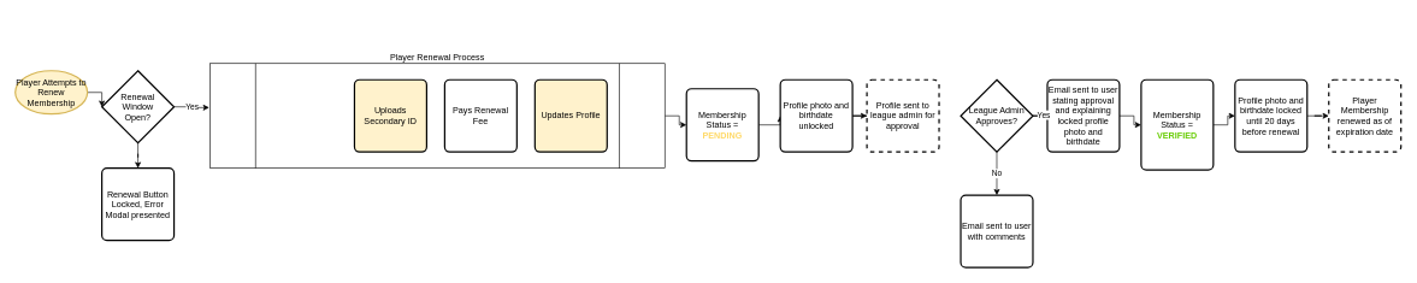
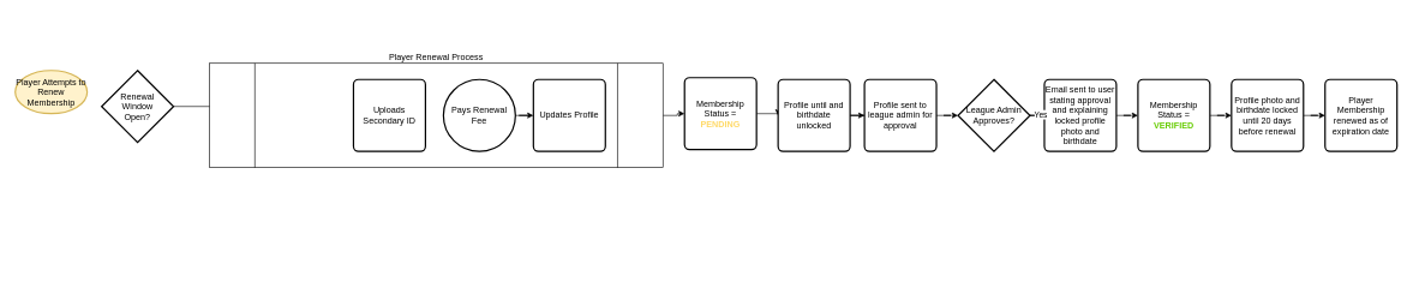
  <mxCell id="0" />
  <mxCell id="1" parent="0" />
  <mxCell id="2" style="edgeStyle=orthogonalEdgeStyle;rounded=0;orthogonalLoop=1;jettySize=auto;html=1;" edge="1" parent="1"><mxGeometry relative="1" as="geometry"><mxPoint x="850" y="20" as="sourcePoint" /></mxGeometry></mxCell>
  <mxCell id="3" value="No" style="edgeStyle=orthogonalEdgeStyle;rounded=0;orthogonalLoop=1;jettySize=auto;html=1;entryX=0.5;entryY=0;entryDx=0;entryDy=0;entryPerimeter=0;" edge="1" parent="1"><mxGeometry relative="1" as="geometry"><mxPoint x="1000" y="70" as="sourcePoint" /></mxGeometry></mxCell>
  <mxCell id="4" style="edgeStyle=orthogonalEdgeStyle;rounded=0;orthogonalLoop=1;jettySize=auto;html=1;entryX=0;entryY=0.5;entryDx=0;entryDy=0;entryPerimeter=0;" edge="1" parent="1"><mxGeometry relative="1" as="geometry"><mxPoint x="1050" y="20" as="sourcePoint" /></mxGeometry></mxCell>
  <mxCell id="5" value="Yes" style="edgeLabel;html=1;align=center;verticalAlign=middle;resizable=0;points=[];" vertex="1" connectable="0" parent="4"><mxGeometry x="-0.243" y="-1" relative="1" as="geometry"><mxPoint as="offset" /></mxGeometry></mxCell>
  <mxCell id="6" style="edgeStyle=orthogonalEdgeStyle;rounded=0;orthogonalLoop=1;jettySize=auto;html=1;entryX=0;entryY=0.5;entryDx=0;entryDy=0;" edge="1" parent="1"><mxGeometry relative="1" as="geometry"><mxPoint x="1246.67" y="20" as="sourcePoint" /></mxGeometry></mxCell>
  <mxCell id="7" style="edgeStyle=orthogonalEdgeStyle;rounded=0;orthogonalLoop=1;jettySize=auto;html=1;entryX=0;entryY=0.5;entryDx=0;entryDy=0;" edge="1" parent="1" source="8" target="21"><mxGeometry relative="1" as="geometry" /></mxCell>
  <mxCell id="8" value="Email sent to user stating approval and explaining locked profile photo and birthdate" style="rounded=1;whiteSpace=wrap;html=1;absoluteArcSize=1;arcSize=14;strokeWidth=2;" vertex="1" parent="1"><mxGeometry x="1450" y="110" width="100" height="100" as="geometry" /></mxCell>
- <mxCell id="9" style="edgeStyle=orthogonalEdgeStyle;rounded=0;orthogonalLoop=1;jettySize=auto;html=1;entryX=0;entryY=0.5;entryDx=0;entryDy=0;entryPerimeter=0;" edge="1" parent="1" source="10" target="28"><mxGeometry relative="1" as="geometry" /></mxCell>
  <mxCell id="10" value="Player Attempts to Renew Membership" style="strokeWidth=2;html=1;shape=mxgraph.flowchart.start_2;whiteSpace=wrap;fillColor=#fff2cc;strokeColor=#d6b656;" vertex="1" parent="1"><mxGeometry x="20" y="97.5" width="100" height="60" as="geometry" /></mxCell>
  <mxCell id="11" style="edgeStyle=orthogonalEdgeStyle;rounded=0;orthogonalLoop=1;jettySize=auto;html=1;entryX=0;entryY=0.5;entryDx=0;entryDy=0;exitX=1;exitY=0.5;exitDx=0;exitDy=0;" edge="1" parent="1" source="12" target="25"><mxGeometry relative="1" as="geometry"><mxPoint x="1060" y="160" as="sourcePoint" /></mxGeometry></mxCell>
- <mxCell id="12" value="Membership&lt;br&gt;Status = &lt;b&gt;&lt;font color=&quot;#ffd966&quot;&gt;PENDING&lt;/font&gt;&lt;/b&gt;" style="rounded=1;whiteSpace=wrap;html=1;absoluteArcSize=1;arcSize=14;strokeWidth=2;" vertex="1" parent="1"><mxGeometry x="950" y="122.5" width="100" height="100" as="geometry" /></mxCell>
- <mxCell id="14" value="Profile sent to league admin for approval" style="rounded=1;whiteSpace=wrap;html=1;absoluteArcSize=1;arcSize=14;strokeWidth=2;dashed=1;" vertex="1" parent="1"><mxGeometry x="1200" y="110" width="100" height="100" as="geometry" /></mxCell>
+ <mxCell id="12" value="Membership&lt;br&gt;Status = &lt;b&gt;&lt;font color=&quot;#ffd966&quot;&gt;PENDING&lt;/font&gt;&lt;/b&gt;" style="rounded=1;whiteSpace=wrap;html=1;absoluteArcSize=1;arcSize=14;strokeWidth=2;" vertex="1" parent="1"><mxGeometry x="950" y="107.5" width="100" height="100" as="geometry" /></mxCell>
+ <mxCell id="13" style="edgeStyle=orthogonalEdgeStyle;rounded=0;orthogonalLoop=1;jettySize=auto;html=1;entryX=0;entryY=0.5;entryDx=0;entryDy=0;entryPerimeter=0;" edge="1" parent="1" source="14" target="18"><mxGeometry relative="1" as="geometry" /></mxCell>
+ <mxCell id="14" value="Profile sent to league admin for approval" style="rounded=1;whiteSpace=wrap;html=1;absoluteArcSize=1;arcSize=14;strokeWidth=2;" vertex="1" parent="1"><mxGeometry x="1200" y="110" width="100" height="100" as="geometry" /></mxCell>
  <mxCell id="15" style="edgeStyle=orthogonalEdgeStyle;rounded=0;orthogonalLoop=1;jettySize=auto;html=1;" edge="1" parent="1" source="18" target="8"><mxGeometry relative="1" as="geometry" /></mxCell>
  <mxCell id="16" value="Yes" style="edgeLabel;html=1;align=center;verticalAlign=middle;resizable=0;points=[];" vertex="1" connectable="0" parent="15"><mxGeometry x="-0.533" y="2" relative="1" as="geometry"><mxPoint as="offset" /></mxGeometry></mxCell>
- <mxCell id="17" value="No" style="edgeStyle=orthogonalEdgeStyle;rounded=0;orthogonalLoop=1;jettySize=auto;html=1;entryX=0.5;entryY=0;entryDx=0;entryDy=0;" edge="1" parent="1" source="18" target="19"><mxGeometry relative="1" as="geometry" /></mxCell>
  <mxCell id="18" value="League Admin Approves?" style="strokeWidth=2;html=1;shape=mxgraph.flowchart.decision;whiteSpace=wrap;" vertex="1" parent="1"><mxGeometry x="1330" y="110" width="100" height="100" as="geometry" /></mxCell>
- <mxCell id="19" value="Email sent to user with comments" style="rounded=1;whiteSpace=wrap;html=1;absoluteArcSize=1;arcSize=14;strokeWidth=2;" vertex="1" parent="1"><mxGeometry x="1330" y="270" width="100" height="100" as="geometry" /></mxCell>
  <mxCell id="20" style="edgeStyle=orthogonalEdgeStyle;rounded=0;orthogonalLoop=1;jettySize=auto;html=1;entryX=0;entryY=0.5;entryDx=0;entryDy=0;" edge="1" parent="1" source="21" target="23"><mxGeometry relative="1" as="geometry" /></mxCell>
- <mxCell id="21" value="Membership&lt;br&gt;Status = &lt;b&gt;&lt;font color=&quot;#66cc00&quot;&gt;VERIFIED&lt;/font&gt;&lt;/b&gt;" style="rounded=1;whiteSpace=wrap;html=1;absoluteArcSize=1;arcSize=14;strokeWidth=2;" vertex="1" parent="1"><mxGeometry x="1580" y="110" width="100" height="125" as="geometry" /></mxCell>
+ <mxCell id="21" value="Membership&lt;br&gt;Status = &lt;b&gt;&lt;font color=&quot;#66cc00&quot;&gt;VERIFIED&lt;/font&gt;&lt;/b&gt;" style="rounded=1;whiteSpace=wrap;html=1;absoluteArcSize=1;arcSize=14;strokeWidth=2;" vertex="1" parent="1"><mxGeometry x="1580" y="110" width="100" height="100" as="geometry" /></mxCell>
  <mxCell id="22" style="edgeStyle=orthogonalEdgeStyle;rounded=0;orthogonalLoop=1;jettySize=auto;html=1;entryX=0;entryY=0.5;entryDx=0;entryDy=0;" edge="1" parent="1" source="23" target="36"><mxGeometry relative="1" as="geometry" /></mxCell>
  <mxCell id="23" value="Profile photo and birthdate locked until 20 days before renewal" style="rounded=1;whiteSpace=wrap;html=1;absoluteArcSize=1;arcSize=14;strokeWidth=2;" vertex="1" parent="1"><mxGeometry x="1710" y="110" width="100" height="100" as="geometry" /></mxCell>
  <mxCell id="24" style="edgeStyle=orthogonalEdgeStyle;rounded=0;orthogonalLoop=1;jettySize=auto;html=1;entryX=0;entryY=0.5;entryDx=0;entryDy=0;" edge="1" parent="1" source="25" target="14"><mxGeometry relative="1" as="geometry" /></mxCell>
- <mxCell id="25" value="Profile photo and birthdate unlocked" style="rounded=1;whiteSpace=wrap;html=1;absoluteArcSize=1;arcSize=14;strokeWidth=2;" vertex="1" parent="1"><mxGeometry x="1080" y="110" width="100" height="100" as="geometry" /></mxCell>
- <mxCell id="26" value="Yes" style="edgeStyle=orthogonalEdgeStyle;rounded=0;orthogonalLoop=1;jettySize=auto;html=1;entryX=-0.002;entryY=0.421;entryDx=0;entryDy=0;entryPerimeter=0;" edge="1" parent="1" source="28" target="30"><mxGeometry relative="1" as="geometry"><mxPoint x="270" y="147.5" as="targetPoint" /></mxGeometry></mxCell>
- <mxCell id="27" style="edgeStyle=orthogonalEdgeStyle;rounded=0;orthogonalLoop=1;jettySize=auto;html=1;entryX=0.5;entryY=0;entryDx=0;entryDy=0;" edge="1" parent="1" source="28" target="35"><mxGeometry relative="1" as="geometry" /></mxCell>
+ <mxCell id="25" value="Profile until and birthdate unlocked" style="rounded=1;whiteSpace=wrap;html=1;absoluteArcSize=1;arcSize=14;strokeWidth=2;" vertex="1" parent="1"><mxGeometry x="1080" y="110" width="100" height="100" as="geometry" /></mxCell>
+ <mxCell id="26" value="Yes" style="edgeStyle=orthogonalEdgeStyle;rounded=0;orthogonalLoop=1;jettySize=auto;html=1;" edge="1" parent="1" source="28" target="31"><mxGeometry relative="1" as="geometry"><mxPoint x="270" y="147.5" as="targetPoint" /></mxGeometry></mxCell>
  <mxCell id="28" value="Renewal &lt;br&gt;Window &lt;br&gt;Open?" style="strokeWidth=2;html=1;shape=mxgraph.flowchart.decision;whiteSpace=wrap;" vertex="1" parent="1"><mxGeometry x="140" y="97.5" width="100" height="100" as="geometry" /></mxCell>
  <mxCell id="29" style="edgeStyle=orthogonalEdgeStyle;rounded=0;orthogonalLoop=1;jettySize=auto;html=1;entryX=0;entryY=0.5;entryDx=0;entryDy=0;" edge="1" parent="1" source="30" target="12"><mxGeometry relative="1" as="geometry" /></mxCell>
  <mxCell id="30" value="Player Renewal Process" style="shape=process;whiteSpace=wrap;html=1;backgroundOutline=1;labelPosition=center;verticalLabelPosition=top;align=center;verticalAlign=bottom;" vertex="1" parent="1"><mxGeometry x="290" y="87.5" width="630" height="145" as="geometry" /></mxCell>
- <mxCell id="31" value="Uploads Secondary ID" style="rounded=1;whiteSpace=wrap;html=1;absoluteArcSize=1;arcSize=14;strokeWidth=2;fillColor=#fff2cc;" vertex="1" parent="1"><mxGeometry x="490" y="110" width="100" height="100" as="geometry" /></mxCell>
- <mxCell id="33" value="Pays Renewal Fee" style="rounded=1;whiteSpace=wrap;html=1;absoluteArcSize=1;arcSize=14;strokeWidth=2;" vertex="1" parent="1"><mxGeometry x="615" y="110" width="100" height="100" as="geometry" /></mxCell>
- <mxCell id="34" value="Updates Profile" style="rounded=1;whiteSpace=wrap;html=1;absoluteArcSize=1;arcSize=14;strokeWidth=2;fillColor=#fff2cc;" vertex="1" parent="1"><mxGeometry x="740" y="110" width="100" height="100" as="geometry" /></mxCell>
- <mxCell id="35" value="Renewal Button Locked, Error Modal presented" style="rounded=1;whiteSpace=wrap;html=1;absoluteArcSize=1;arcSize=14;strokeWidth=2;" vertex="1" parent="1"><mxGeometry x="140" y="232.5" width="100" height="100" as="geometry" /></mxCell>
- <mxCell id="36" value="Player Membership renewed as of expiration date" style="rounded=1;whiteSpace=wrap;html=1;absoluteArcSize=1;arcSize=14;strokeWidth=2;dashed=1;" vertex="1" parent="1"><mxGeometry x="1840" y="110" width="100" height="100" as="geometry" /></mxCell>
+ <mxCell id="31" value="Uploads Secondary ID" style="rounded=1;whiteSpace=wrap;html=1;absoluteArcSize=1;arcSize=14;strokeWidth=2;" vertex="1" parent="1"><mxGeometry x="490" y="110" width="100" height="100" as="geometry" /></mxCell>
+ <mxCell id="32" style="edgeStyle=orthogonalEdgeStyle;rounded=0;orthogonalLoop=1;jettySize=auto;html=1;entryX=0;entryY=0.5;entryDx=0;entryDy=0;" edge="1" parent="1" source="33" target="34"><mxGeometry relative="1" as="geometry" /></mxCell>
+ <mxCell id="33" value="Pays Renewal Fee" style="ellipse;whiteSpace=wrap;html=1;absoluteArcSize=1;arcSize=14;strokeWidth=2;" vertex="1" parent="1"><mxGeometry x="615" y="110" width="100" height="100" as="geometry" /></mxCell>
+ <mxCell id="34" value="Updates Profile" style="rounded=1;whiteSpace=wrap;html=1;absoluteArcSize=1;arcSize=14;strokeWidth=2;" vertex="1" parent="1"><mxGeometry x="740" y="110" width="100" height="100" as="geometry" /></mxCell>
+ <mxCell id="36" value="Player Membership renewed as of expiration date" style="rounded=1;whiteSpace=wrap;html=1;absoluteArcSize=1;arcSize=14;strokeWidth=2;" vertex="1" parent="1"><mxGeometry x="1840" y="110" width="100" height="100" as="geometry" /></mxCell>
